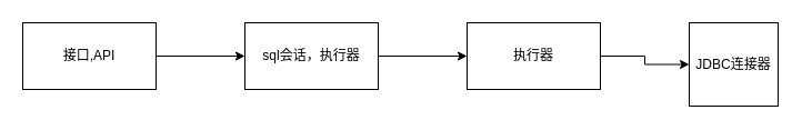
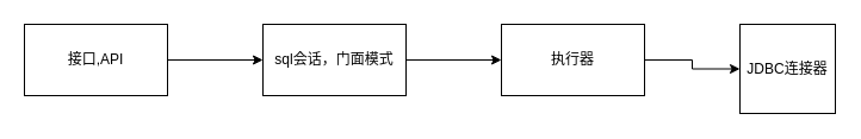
  <mxCell id="0" />
  <mxCell id="1" parent="0" />
  <mxCell id="2" value="" style="edgeStyle=orthogonalEdgeStyle;rounded=0;orthogonalLoop=1;jettySize=auto;html=1;" edge="1" parent="1" source="3" target="5"><mxGeometry relative="1" as="geometry" /></mxCell>
  <mxCell id="3" value="接口,API" style="rounded=0;whiteSpace=wrap;html=1;" vertex="1" parent="1"><mxGeometry x="20" y="20" width="120" height="60" as="geometry" /></mxCell>
  <mxCell id="4" value="" style="edgeStyle=orthogonalEdgeStyle;rounded=0;orthogonalLoop=1;jettySize=auto;html=1;" edge="1" parent="1" source="5" target="7"><mxGeometry relative="1" as="geometry" /></mxCell>
- <mxCell id="5" value="sql会话，执行器" style="rounded=0;whiteSpace=wrap;html=1;" vertex="1" parent="1"><mxGeometry x="220" y="20" width="120" height="60" as="geometry" /></mxCell>
+ <mxCell id="5" value="sql会话，门面模式" style="rounded=0;whiteSpace=wrap;html=1;" vertex="1" parent="1"><mxGeometry x="220" y="20" width="120" height="60" as="geometry" /></mxCell>
  <mxCell id="6" value="" style="edgeStyle=orthogonalEdgeStyle;rounded=0;orthogonalLoop=1;jettySize=auto;html=1;" edge="1" parent="1" source="7" target="8"><mxGeometry relative="1" as="geometry" /></mxCell>
  <mxCell id="7" value="执行器" style="rounded=0;whiteSpace=wrap;html=1;" vertex="1" parent="1"><mxGeometry x="420" y="20" width="120" height="60" as="geometry" /></mxCell>
  <mxCell id="8" value="JDBC连接器" style="rounded=0;whiteSpace=wrap;html=1;" vertex="1" parent="1"><mxGeometry x="620" y="20" width="80" height="75" as="geometry" /></mxCell>
